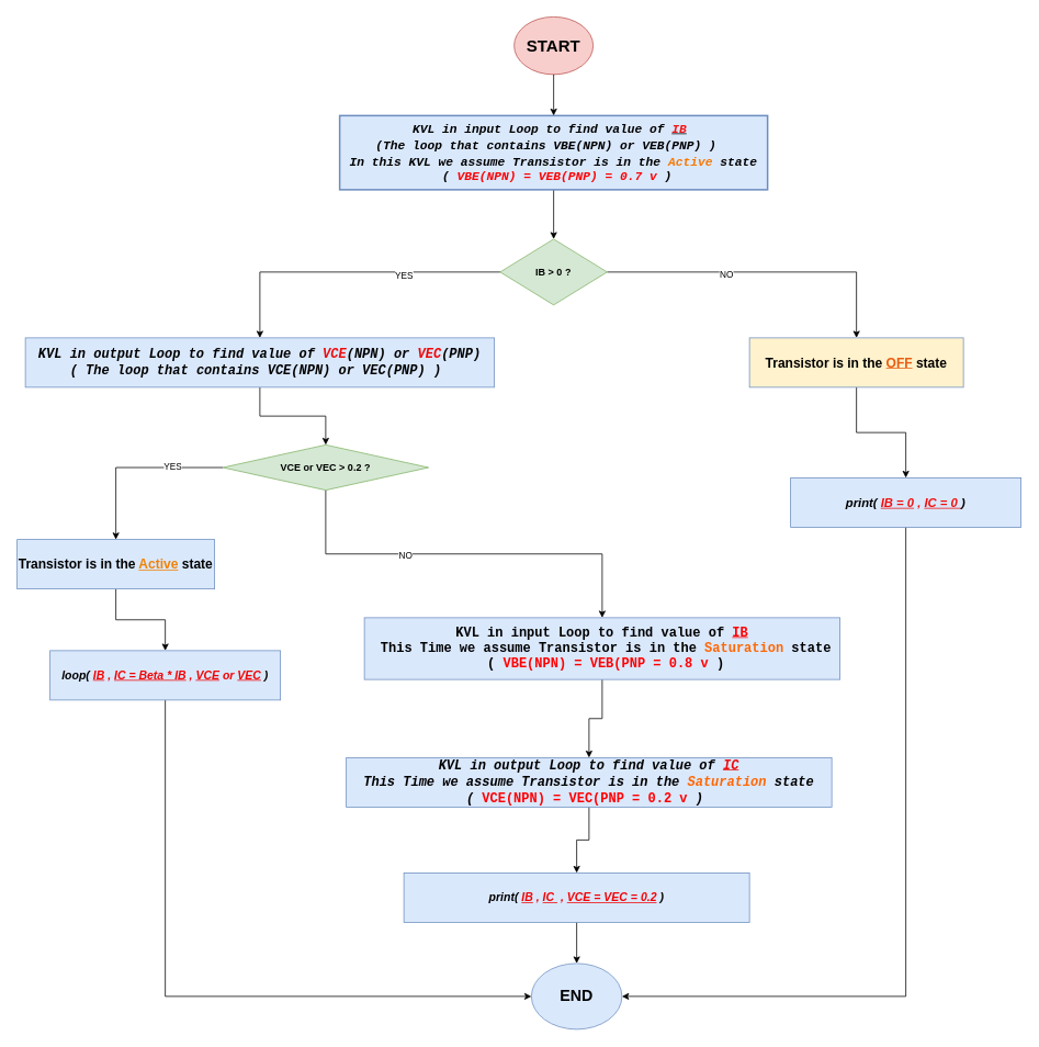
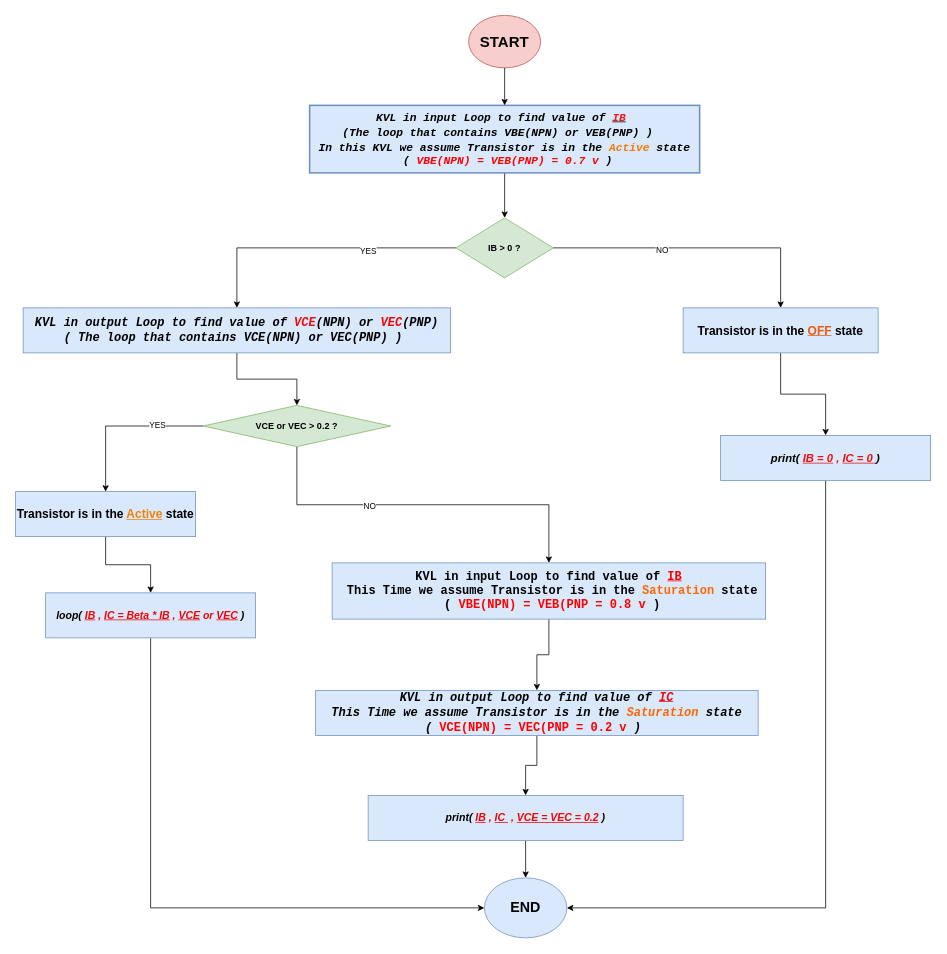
  <mxCell id="0" />
  <mxCell id="1" parent="0" />
  <mxCell id="2" value="&lt;b&gt;&lt;font style=&quot;font-size: 20px;&quot;&gt;START&lt;/font&gt;&lt;/b&gt;" style="ellipse;whiteSpace=wrap;html=1;fillColor=#f8cecc;strokeColor=#b85450;" vertex="1" parent="1"><mxGeometry x="624" y="20" width="96" height="70" as="geometry" /></mxCell>
  <mxCell id="3" value="" style="edgeStyle=orthogonalEdgeStyle;rounded=0;orthogonalLoop=1;jettySize=auto;html=1;" edge="1" parent="1" source="4" target="10"><mxGeometry relative="1" as="geometry" /></mxCell>
  <mxCell id="4" value="&lt;font style=&quot;font-size: 15px;&quot;&gt;&lt;i style=&quot;background-color: transparent; color: light-dark(rgb(0, 0, 0), rgb(255, 255, 255));&quot;&gt;&lt;font style=&quot;&quot; face=&quot;Courier New&quot;&gt;KVL in input Loop&amp;nbsp;&lt;/font&gt;&lt;/i&gt;&lt;i style=&quot;background-color: transparent; color: light-dark(rgb(0, 0, 0), rgb(255, 255, 255));&quot;&gt;&lt;font style=&quot;&quot; face=&quot;Courier New&quot;&gt;to find value of&amp;nbsp;&lt;u&gt;&lt;font style=&quot;color: light-dark(rgb(243, 22, 22), rgb(237, 237, 237));&quot;&gt;IB&lt;/font&gt;&lt;/u&gt;&lt;/font&gt;&lt;/i&gt;&lt;i style=&quot;background-color: transparent; color: light-dark(rgb(0, 0, 0), rgb(255, 255, 255));&quot;&gt;&lt;font style=&quot;&quot; face=&quot;Courier New&quot;&gt;&amp;nbsp;&lt;/font&gt;&lt;/i&gt;&lt;br&gt;&lt;i style=&quot;background-color: transparent; color: light-dark(rgb(0, 0, 0), rgb(255, 255, 255));&quot;&gt;&lt;font style=&quot;&quot; face=&quot;Courier New&quot;&gt;(The loop that contains VBE(NPN) or VEB(PNP) )&amp;nbsp;&amp;nbsp;&lt;/font&gt;&lt;/i&gt;&lt;br&gt;&lt;i style=&quot;font-family: &amp;quot;Courier New&amp;quot;; background-color: transparent; color: light-dark(rgb(0, 0, 0), rgb(255, 255, 255));&quot;&gt;In this KVL we assume Transistor is in the &lt;font style=&quot;color: light-dark(rgb(246, 121, 4), rgb(237, 237, 237));&quot;&gt;Active&lt;/font&gt; state&lt;/i&gt;&lt;br&gt;&lt;/font&gt;&lt;div&gt;&lt;font style=&quot;font-size: 15px;&quot; face=&quot;Courier New&quot;&gt;&lt;i style=&quot;&quot;&gt;&amp;nbsp;( &lt;font style=&quot;color: light-dark(rgb(252, 3, 3), rgb(237, 237, 237));&quot;&gt;VBE(NPN) = VEB(PNP) = 0.7 v&lt;/font&gt; )&lt;/i&gt;&lt;/font&gt;&lt;/div&gt;" style="rounded=0;whiteSpace=wrap;html=1;fillColor=#dae8fc;strokeColor=#6c8ebf;fontStyle=1;strokeWidth=2;align=center;" vertex="1" parent="1"><mxGeometry x="412" y="140" width="520" height="90" as="geometry" /></mxCell>
  <mxCell id="5" value="" style="endArrow=classic;html=1;rounded=0;exitX=0.5;exitY=1;exitDx=0;exitDy=0;entryX=0.5;entryY=0;entryDx=0;entryDy=0;" edge="1" parent="1" source="2" target="4"><mxGeometry width="50" height="50" relative="1" as="geometry"><mxPoint x="660" y="360" as="sourcePoint" /><mxPoint x="710" y="310" as="targetPoint" /></mxGeometry></mxCell>
  <mxCell id="6" style="edgeStyle=orthogonalEdgeStyle;rounded=0;orthogonalLoop=1;jettySize=auto;html=1;entryX=0.5;entryY=0;entryDx=0;entryDy=0;" edge="1" parent="1" source="10" target="14"><mxGeometry relative="1" as="geometry" /></mxCell>
  <mxCell id="7" value="NO" style="edgeLabel;html=1;align=center;verticalAlign=middle;resizable=0;points=[];" vertex="1" connectable="0" parent="6"><mxGeometry x="-0.249" y="-2" relative="1" as="geometry"><mxPoint as="offset" /></mxGeometry></mxCell>
  <mxCell id="8" style="edgeStyle=orthogonalEdgeStyle;rounded=0;orthogonalLoop=1;jettySize=auto;html=1;entryX=0.5;entryY=0;entryDx=0;entryDy=0;" edge="1" parent="1" source="10" target="12"><mxGeometry relative="1" as="geometry" /></mxCell>
  <mxCell id="9" value="YES" style="edgeLabel;html=1;align=center;verticalAlign=middle;resizable=0;points=[];" vertex="1" connectable="0" parent="8"><mxGeometry x="-0.368" y="3" relative="1" as="geometry"><mxPoint as="offset" /></mxGeometry></mxCell>
  <mxCell id="10" value="&lt;b&gt;IB &amp;gt; 0 ?&lt;/b&gt;" style="rhombus;whiteSpace=wrap;html=1;fillColor=#d5e8d4;strokeColor=#82b366;" vertex="1" parent="1"><mxGeometry x="607" y="290" width="130" height="80" as="geometry" /></mxCell>
  <mxCell id="11" value="" style="edgeStyle=orthogonalEdgeStyle;rounded=0;orthogonalLoop=1;jettySize=auto;html=1;" edge="1" parent="1" source="12" target="21"><mxGeometry relative="1" as="geometry" /></mxCell>
  <mxCell id="12" value="&lt;font face=&quot;Courier New&quot; style=&quot;font-size: 16px;&quot;&gt;&lt;b style=&quot;&quot;&gt;&lt;i style=&quot;&quot;&gt;KVL in output Loop&amp;nbsp;&lt;/i&gt;&lt;/b&gt;&lt;b style=&quot;&quot;&gt;&lt;i&gt;to find value of&amp;nbsp;&lt;font style=&quot;color: light-dark(rgb(237, 12, 12), rgb(237, 237, 237));&quot;&gt;VCE&lt;/font&gt;(NPN) or&amp;nbsp;&lt;font style=&quot;color: light-dark(rgb(241, 4, 4), rgb(237, 237, 237));&quot;&gt;VEC&lt;/font&gt;(PNP)&lt;/i&gt;&lt;/b&gt;&lt;/font&gt;&lt;div&gt;&lt;font face=&quot;Courier New&quot; style=&quot;font-size: 16px;&quot;&gt;&lt;b style=&quot;&quot;&gt;&lt;i style=&quot;&quot;&gt;( The loop that contains VCE(NPN) or VEC(PNP) )&amp;nbsp;&lt;/i&gt;&lt;/b&gt;&lt;/font&gt;&lt;/div&gt;" style="rounded=0;whiteSpace=wrap;html=1;fillColor=#dae8fc;strokeColor=#6c8ebf;" vertex="1" parent="1"><mxGeometry x="30" y="410" width="570" height="60" as="geometry" /></mxCell>
  <mxCell id="13" value="" style="edgeStyle=orthogonalEdgeStyle;rounded=0;orthogonalLoop=1;jettySize=auto;html=1;" edge="1" parent="1" source="14" target="16"><mxGeometry relative="1" as="geometry" /></mxCell>
- <mxCell id="14" value="&lt;font style=&quot;font-size: 16px;&quot;&gt;&lt;b style=&quot;&quot;&gt;Transistor is in the &lt;font style=&quot;color: light-dark(rgb(232, 93, 17), rgb(237, 237, 237));&quot;&gt;&lt;u&gt;OFF&lt;/u&gt; &lt;/font&gt;state&lt;/b&gt;&lt;/font&gt;" style="rounded=0;whiteSpace=wrap;html=1;fillColor=#fff2cc;strokeColor=#6c8ebf;" vertex="1" parent="1"><mxGeometry x="910" y="410" width="260" height="60" as="geometry" /></mxCell>
+ <mxCell id="14" value="&lt;font style=&quot;font-size: 16px;&quot;&gt;&lt;b style=&quot;&quot;&gt;Transistor is in the &lt;font style=&quot;color: light-dark(rgb(232, 93, 17), rgb(237, 237, 237));&quot;&gt;&lt;u&gt;OFF&lt;/u&gt; &lt;/font&gt;state&lt;/b&gt;&lt;/font&gt;" style="rounded=0;whiteSpace=wrap;html=1;fillColor=#dae8fc;strokeColor=#6c8ebf;" vertex="1" parent="1"><mxGeometry x="910" y="410" width="260" height="60" as="geometry" /></mxCell>
  <mxCell id="15" style="edgeStyle=orthogonalEdgeStyle;rounded=0;orthogonalLoop=1;jettySize=auto;html=1;exitX=0.5;exitY=1;exitDx=0;exitDy=0;entryX=1;entryY=0.5;entryDx=0;entryDy=0;" edge="1" parent="1" source="16" target="32"><mxGeometry relative="1" as="geometry" /></mxCell>
  <mxCell id="16" value="&lt;font style=&quot;color: light-dark(rgb(0, 0, 0), rgb(255, 142, 142)); font-size: 15px;&quot;&gt;&lt;b style=&quot;&quot;&gt;&lt;i style=&quot;&quot;&gt;print(&amp;nbsp;&lt;span style=&quot;color: rgb(240, 15, 15);&quot;&gt;&lt;u&gt;IB = 0&lt;/u&gt;&amp;nbsp;,&amp;nbsp;&lt;u&gt;IC = 0&amp;nbsp;&lt;/u&gt;&lt;/span&gt;)&lt;/i&gt;&lt;/b&gt;&lt;/font&gt;" style="rounded=0;whiteSpace=wrap;html=1;fillColor=#dae8fc;strokeColor=#6c8ebf;" vertex="1" parent="1"><mxGeometry x="960" y="580" width="280" height="60" as="geometry" /></mxCell>
  <mxCell id="17" value="" style="edgeStyle=orthogonalEdgeStyle;rounded=0;orthogonalLoop=1;jettySize=auto;html=1;" edge="1" parent="1" source="21" target="23"><mxGeometry relative="1" as="geometry" /></mxCell>
  <mxCell id="18" value="NO" style="edgeLabel;html=1;align=center;verticalAlign=middle;resizable=0;points=[];" vertex="1" connectable="0" parent="17"><mxGeometry x="-0.29" y="-1" relative="1" as="geometry"><mxPoint as="offset" /></mxGeometry></mxCell>
  <mxCell id="19" value="" style="edgeStyle=orthogonalEdgeStyle;rounded=0;orthogonalLoop=1;jettySize=auto;html=1;" edge="1" parent="1" source="21" target="25"><mxGeometry relative="1" as="geometry" /></mxCell>
  <mxCell id="20" value="YES" style="edgeLabel;html=1;align=center;verticalAlign=middle;resizable=0;points=[];" vertex="1" connectable="0" parent="19"><mxGeometry x="-0.43" y="-1" relative="1" as="geometry"><mxPoint as="offset" /></mxGeometry></mxCell>
  <mxCell id="21" value="&lt;b&gt;VCE or VEC &amp;gt; 0.2 ?&lt;/b&gt;" style="rhombus;whiteSpace=wrap;html=1;fillColor=#d5e8d4;strokeColor=#82b366;rounded=0;" vertex="1" parent="1"><mxGeometry x="270" y="540" width="250" height="55" as="geometry" /></mxCell>
  <mxCell id="22" value="" style="edgeStyle=orthogonalEdgeStyle;rounded=0;orthogonalLoop=1;jettySize=auto;html=1;" edge="1" parent="1" source="23" target="29"><mxGeometry relative="1" as="geometry" /></mxCell>
  <mxCell id="23" value="&lt;font face=&quot;Courier New&quot; style=&quot;font-size: 16px;&quot;&gt;&lt;b style=&quot;&quot;&gt;KVL in input Loop to find value of &lt;font style=&quot;color: light-dark(rgb(255, 0, 0), rgb(237, 237, 237));&quot;&gt;&lt;u&gt;IB&lt;/u&gt;&lt;/font&gt;&lt;/b&gt;&lt;/font&gt;&lt;div&gt;&lt;font face=&quot;Courier New&quot; style=&quot;font-size: 16px;&quot;&gt;&lt;b&gt;&amp;nbsp;This Time we assume Transistor is in the &lt;font style=&quot;color: light-dark(rgb(255, 102, 0), rgb(237, 237, 237));&quot;&gt;Saturation &lt;/font&gt;&lt;font style=&quot;color: light-dark(rgb(0, 0, 0), rgb(237, 237, 237));&quot;&gt;state&lt;/font&gt;&lt;/b&gt;&lt;/font&gt;&lt;/div&gt;&lt;div&gt;&lt;font face=&quot;Courier New&quot; style=&quot;font-size: 16px;&quot;&gt;&lt;b style=&quot;&quot;&gt;&lt;font color=&quot;rgba(0, 0, 0, 0)&quot; style=&quot;color: light-dark(rgb(0, 0, 0), rgb(237, 237, 237));&quot;&gt;&lt;/font&gt;&lt;font style=&quot;&quot;&gt;&lt;span style=&quot;color: light-dark(rgb(0, 0, 0), rgb(237, 237, 237));&quot;&gt;&amp;nbsp;( &lt;/span&gt;&lt;font style=&quot;color: light-dark(rgb(255, 0, 0), rgb(237, 237, 237));&quot;&gt;VBE(NPN) = VEB(PNP = 0.8 v&amp;nbsp;&lt;/font&gt;&lt;span style=&quot;color: light-dark(rgb(0, 0, 0), rgb(237, 237, 237));&quot;&gt;)&lt;/span&gt;&lt;/font&gt;&lt;/b&gt;&lt;/font&gt;&lt;/div&gt;" style="whiteSpace=wrap;html=1;fillColor=#dae8fc;strokeColor=#6c8ebf;rounded=0;" vertex="1" parent="1"><mxGeometry x="442" y="750" width="578" height="75" as="geometry" /></mxCell>
  <mxCell id="24" value="" style="edgeStyle=orthogonalEdgeStyle;rounded=0;orthogonalLoop=1;jettySize=auto;html=1;" edge="1" parent="1" source="25" target="27"><mxGeometry relative="1" as="geometry" /></mxCell>
  <mxCell id="25" value="&lt;font style=&quot;font-size: 16px;&quot;&gt;&lt;b style=&quot;&quot;&gt;Transistor is in the &lt;font style=&quot;color: light-dark(rgb(240, 130, 5), rgb(237, 237, 237));&quot;&gt;&lt;u&gt;Active&lt;/u&gt; &lt;/font&gt;state&lt;/b&gt;&lt;/font&gt;" style="whiteSpace=wrap;html=1;fillColor=#dae8fc;strokeColor=#6c8ebf;rounded=0;" vertex="1" parent="1"><mxGeometry x="20" y="655" width="240" height="60" as="geometry" /></mxCell>
  <mxCell id="26" style="edgeStyle=orthogonalEdgeStyle;rounded=0;orthogonalLoop=1;jettySize=auto;html=1;exitX=0.5;exitY=1;exitDx=0;exitDy=0;entryX=0;entryY=0.5;entryDx=0;entryDy=0;" edge="1" parent="1" source="27" target="32"><mxGeometry relative="1" as="geometry" /></mxCell>
  <mxCell id="27" value="&lt;b&gt;&lt;font face=&quot;Helvetica&quot; style=&quot;font-size: 14px;&quot;&gt;&lt;i style=&quot;&quot;&gt;loop( &lt;font style=&quot;color: light-dark(rgb(241, 4, 4), rgb(237, 237, 237));&quot;&gt;&lt;u&gt;IB&lt;/u&gt; , &lt;u&gt;IC = Beta * IB&lt;/u&gt; , &lt;u&gt;VCE&lt;/u&gt; or &lt;u&gt;VEC&lt;/u&gt;&lt;/font&gt; )&lt;/i&gt;&lt;/font&gt;&lt;/b&gt;" style="whiteSpace=wrap;html=1;fillColor=#dae8fc;strokeColor=#6c8ebf;rounded=0;" vertex="1" parent="1"><mxGeometry x="60" y="790" width="280" height="60" as="geometry" /></mxCell>
  <mxCell id="28" value="" style="edgeStyle=orthogonalEdgeStyle;rounded=0;orthogonalLoop=1;jettySize=auto;html=1;" edge="1" parent="1" source="29" target="31"><mxGeometry relative="1" as="geometry" /></mxCell>
  <mxCell id="29" value="&lt;font face=&quot;Courier New&quot; style=&quot;font-size: 16px;&quot;&gt;&lt;b style=&quot;&quot;&gt;&lt;i style=&quot;&quot;&gt;KVL in output Loop&amp;nbsp;&lt;/i&gt;&lt;/b&gt;&lt;b style=&quot;&quot;&gt;&lt;i&gt;to find value of &lt;font color=&quot;#ed0c0c&quot;&gt;&lt;u&gt;IC&lt;/u&gt;&lt;/font&gt;&lt;/i&gt;&lt;/b&gt;&lt;/font&gt;&lt;div&gt;&lt;span style=&quot;font-size: 16px;&quot;&gt;&lt;b style=&quot;&quot;&gt;&lt;i style=&quot;&quot;&gt;&lt;font face=&quot;Courier New&quot;&gt;&lt;font style=&quot;color: light-dark(rgb(0, 0, 0), rgb(255, 145, 145));&quot;&gt;This Time we assume Transistor is in the &lt;/font&gt;&lt;font style=&quot;color: light-dark(rgb(255, 102, 0), rgb(255, 145, 145));&quot;&gt;Saturation &lt;/font&gt;&lt;font style=&quot;color: light-dark(rgb(0, 0, 0), rgb(255, 145, 145));&quot;&gt;state&lt;/font&gt;&lt;br&gt;&lt;/font&gt;&lt;/i&gt;&lt;/b&gt;&lt;/span&gt;&lt;div&gt;&lt;font face=&quot;Courier New&quot; style=&quot;font-size: 16px;&quot;&gt;&lt;b style=&quot;&quot;&gt;&lt;i style=&quot;&quot;&gt;(&amp;nbsp;&lt;/i&gt;&lt;/b&gt;&lt;/font&gt;&lt;b style=&quot;background-color: transparent; color: light-dark(rgb(0, 0, 0), rgb(255, 255, 255)); font-family: &amp;quot;Courier New&amp;quot;; font-size: 16px;&quot;&gt;&lt;font style=&quot;color: light-dark(rgb(255, 0, 0), rgb(237, 237, 237));&quot;&gt;VCE(NPN) = VEC(PNP = 0.2 v&lt;/font&gt;&lt;/b&gt;&lt;b style=&quot;font-size: 16px; font-family: &amp;quot;Courier New&amp;quot;; background-color: transparent; color: light-dark(rgb(0, 0, 0), rgb(255, 255, 255));&quot;&gt;&lt;i&gt;&amp;nbsp;)&amp;nbsp;&lt;/i&gt;&lt;/b&gt;&lt;/div&gt;&lt;/div&gt;" style="whiteSpace=wrap;html=1;fillColor=#dae8fc;strokeColor=#6c8ebf;rounded=0;" vertex="1" parent="1"><mxGeometry x="420" y="920" width="590" height="60" as="geometry" /></mxCell>
  <mxCell id="30" value="" style="edgeStyle=orthogonalEdgeStyle;rounded=0;orthogonalLoop=1;jettySize=auto;html=1;" edge="1" parent="1" source="31" target="32"><mxGeometry relative="1" as="geometry" /></mxCell>
  <mxCell id="31" value="&lt;b&gt;&lt;font style=&quot;font-size: 14px;&quot; face=&quot;Helvetica&quot;&gt;&lt;i&gt;print(&amp;nbsp;&lt;font style=&quot;color: light-dark(rgb(241, 4, 4), rgb(237, 237, 237));&quot;&gt;&lt;u&gt;IB&lt;/u&gt;&amp;nbsp;,&amp;nbsp;&lt;u&gt;IC &lt;/u&gt;&amp;nbsp;,&amp;nbsp;&lt;u&gt;VCE =&amp;nbsp;VEC = 0.2&lt;/u&gt;&lt;/font&gt;&amp;nbsp;)&lt;/i&gt;&lt;/font&gt;&lt;/b&gt;" style="whiteSpace=wrap;html=1;fillColor=#dae8fc;strokeColor=#6c8ebf;rounded=0;" vertex="1" parent="1"><mxGeometry x="490" y="1060" width="420" height="60" as="geometry" /></mxCell>
  <mxCell id="32" value="&lt;b&gt;&lt;font style=&quot;font-size: 19px;&quot;&gt;END&lt;/font&gt;&lt;/b&gt;" style="ellipse;whiteSpace=wrap;html=1;fillColor=#dae8fc;strokeColor=#6c8ebf;rounded=0;" vertex="1" parent="1"><mxGeometry x="645" y="1170" width="110" height="80" as="geometry" /></mxCell>
